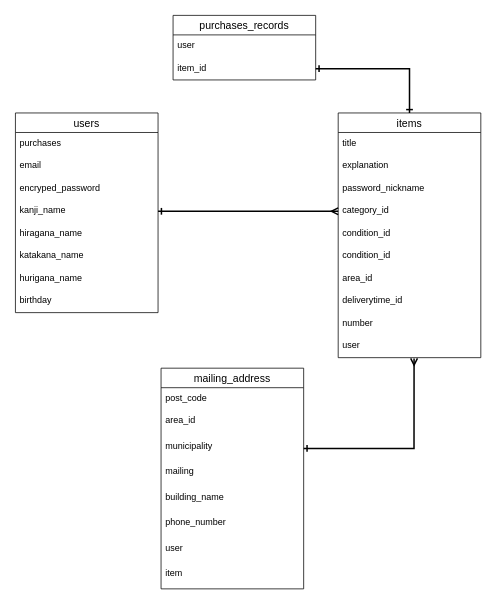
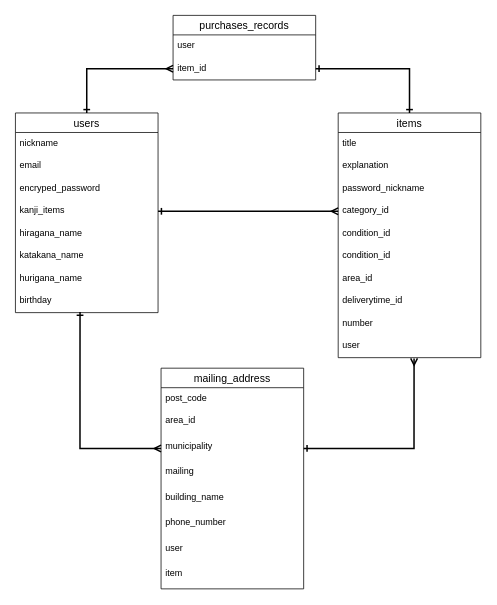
  <mxCell id="0" />
  <mxCell id="1" parent="0" />
  <mxCell id="2" value="items" style="swimlane;fontStyle=0;childLayout=stackLayout;horizontal=1;startSize=26;horizontalStack=0;resizeParent=1;resizeParentMax=0;resizeLast=0;collapsible=1;marginBottom=0;align=center;fontSize=14;" vertex="1" parent="1"><mxGeometry x="450" y="150" width="190" height="326" as="geometry" /></mxCell>
  <mxCell id="3" value="title" style="text;strokeColor=none;fillColor=none;spacingLeft=4;spacingRight=4;overflow=hidden;rotatable=0;points=[[0,0.5],[1,0.5]];portConstraint=eastwest;fontSize=12;" vertex="1" parent="2"><mxGeometry y="26" width="190" height="30" as="geometry" /></mxCell>
  <mxCell id="4" value="explanation" style="text;strokeColor=none;fillColor=none;spacingLeft=4;spacingRight=4;overflow=hidden;rotatable=0;points=[[0,0.5],[1,0.5]];portConstraint=eastwest;fontSize=12;" vertex="1" parent="2"><mxGeometry y="56" width="190" height="30" as="geometry" /></mxCell>
  <mxCell id="5" value="password_nickname" style="text;strokeColor=none;fillColor=none;spacingLeft=4;spacingRight=4;overflow=hidden;rotatable=0;points=[[0,0.5],[1,0.5]];portConstraint=eastwest;fontSize=12;" vertex="1" parent="2"><mxGeometry y="86" width="190" height="30" as="geometry" /></mxCell>
  <mxCell id="6" value="category_id" style="text;strokeColor=none;fillColor=none;spacingLeft=4;spacingRight=4;overflow=hidden;rotatable=0;points=[[0,0.5],[1,0.5]];portConstraint=eastwest;fontSize=12;" vertex="1" parent="2"><mxGeometry y="116" width="190" height="30" as="geometry" /></mxCell>
  <mxCell id="7" value="condition_id" style="text;strokeColor=none;fillColor=none;spacingLeft=4;spacingRight=4;overflow=hidden;rotatable=0;points=[[0,0.5],[1,0.5]];portConstraint=eastwest;fontSize=12;" vertex="1" parent="2"><mxGeometry y="146" width="190" height="30" as="geometry" /></mxCell>
  <mxCell id="8" value="condition_id" style="text;strokeColor=none;fillColor=none;spacingLeft=4;spacingRight=4;overflow=hidden;rotatable=0;points=[[0,0.5],[1,0.5]];portConstraint=eastwest;fontSize=12;" vertex="1" parent="2"><mxGeometry y="176" width="190" height="30" as="geometry" /></mxCell>
  <mxCell id="9" value="area_id" style="text;strokeColor=none;fillColor=none;spacingLeft=4;spacingRight=4;overflow=hidden;rotatable=0;points=[[0,0.5],[1,0.5]];portConstraint=eastwest;fontSize=12;" vertex="1" parent="2"><mxGeometry y="206" width="190" height="30" as="geometry" /></mxCell>
  <mxCell id="10" value="deliverytime_id" style="text;strokeColor=none;fillColor=none;spacingLeft=4;spacingRight=4;overflow=hidden;rotatable=0;points=[[0,0.5],[1,0.5]];portConstraint=eastwest;fontSize=12;" vertex="1" parent="2"><mxGeometry y="236" width="190" height="30" as="geometry" /></mxCell>
  <mxCell id="11" value="number" style="text;strokeColor=none;fillColor=none;spacingLeft=4;spacingRight=4;overflow=hidden;rotatable=0;points=[[0,0.5],[1,0.5]];portConstraint=eastwest;fontSize=12;" vertex="1" parent="2"><mxGeometry y="266" width="190" height="30" as="geometry" /></mxCell>
  <mxCell id="12" value="user" style="text;strokeColor=none;fillColor=none;spacingLeft=4;spacingRight=4;overflow=hidden;rotatable=0;points=[[0,0.5],[1,0.5]];portConstraint=eastwest;fontSize=12;" vertex="1" parent="2"><mxGeometry y="296" width="190" height="30" as="geometry" /></mxCell>
  <mxCell id="13" value="mailing_address" style="swimlane;fontStyle=0;childLayout=stackLayout;horizontal=1;startSize=26;horizontalStack=0;resizeParent=1;resizeParentMax=0;resizeLast=0;collapsible=1;marginBottom=0;align=center;fontSize=14;direction=east;" vertex="1" parent="1"><mxGeometry x="214" y="490" width="190" height="294" as="geometry" /></mxCell>
  <mxCell id="14" value="post_code" style="text;strokeColor=none;fillColor=none;spacingLeft=4;spacingRight=4;overflow=hidden;rotatable=0;points=[[0,0.5],[1,0.5]];portConstraint=eastwest;fontSize=12;" vertex="1" parent="13"><mxGeometry y="26" width="190" height="30" as="geometry" /></mxCell>
  <mxCell id="15" value="area_id" style="text;strokeColor=none;fillColor=none;spacingLeft=4;spacingRight=4;overflow=hidden;rotatable=0;points=[[0,0.5],[1,0.5]];portConstraint=eastwest;fontSize=12;" vertex="1" parent="13"><mxGeometry y="56" width="190" height="34" as="geometry" /></mxCell>
  <mxCell id="16" value="municipality" style="text;strokeColor=none;fillColor=none;spacingLeft=4;spacingRight=4;overflow=hidden;rotatable=0;points=[[0,0.5],[1,0.5]];portConstraint=eastwest;fontSize=12;" vertex="1" parent="13"><mxGeometry y="90" width="190" height="34" as="geometry" /></mxCell>
  <mxCell id="17" value="mailing" style="text;strokeColor=none;fillColor=none;spacingLeft=4;spacingRight=4;overflow=hidden;rotatable=0;points=[[0,0.5],[1,0.5]];portConstraint=eastwest;fontSize=12;" vertex="1" parent="13"><mxGeometry y="124" width="190" height="34" as="geometry" /></mxCell>
  <mxCell id="18" value="building_name" style="text;strokeColor=none;fillColor=none;spacingLeft=4;spacingRight=4;overflow=hidden;rotatable=0;points=[[0,0.5],[1,0.5]];portConstraint=eastwest;fontSize=12;" vertex="1" parent="13"><mxGeometry y="158" width="190" height="34" as="geometry" /></mxCell>
  <mxCell id="19" value="phone_number" style="text;strokeColor=none;fillColor=none;spacingLeft=4;spacingRight=4;overflow=hidden;rotatable=0;points=[[0,0.5],[1,0.5]];portConstraint=eastwest;fontSize=12;" vertex="1" parent="13"><mxGeometry y="192" width="190" height="34" as="geometry" /></mxCell>
  <mxCell id="20" value="user" style="text;strokeColor=none;fillColor=none;spacingLeft=4;spacingRight=4;overflow=hidden;rotatable=0;points=[[0,0.5],[1,0.5]];portConstraint=eastwest;fontSize=12;" vertex="1" parent="13"><mxGeometry y="226" width="190" height="34" as="geometry" /></mxCell>
  <mxCell id="21" value="item" style="text;strokeColor=none;fillColor=none;spacingLeft=4;spacingRight=4;overflow=hidden;rotatable=0;points=[[0,0.5],[1,0.5]];portConstraint=eastwest;fontSize=12;" vertex="1" parent="13"><mxGeometry y="260" width="190" height="34" as="geometry" /></mxCell>
  <mxCell id="22" style="edgeStyle=none;html=1;strokeColor=default;startArrow=ERone;startFill=0;endArrow=ERmany;endFill=0;entryX=0;entryY=0.5;entryDx=0;entryDy=0;exitX=1;exitY=0.5;exitDx=0;exitDy=0;strokeWidth=2;" edge="1" parent="1" source="27" target="6"><mxGeometry relative="1" as="geometry"><mxPoint x="230" y="296.73" as="sourcePoint" /><mxPoint x="450" y="310" as="targetPoint" /></mxGeometry></mxCell>
  <mxCell id="23" value="users" style="swimlane;fontStyle=0;childLayout=stackLayout;horizontal=1;startSize=26;horizontalStack=0;resizeParent=1;resizeParentMax=0;resizeLast=0;collapsible=1;marginBottom=0;align=center;fontSize=14;" vertex="1" parent="1"><mxGeometry x="20" y="150" width="190" height="266" as="geometry" /></mxCell>
- <mxCell id="24" value="purchases" style="text;strokeColor=none;fillColor=none;spacingLeft=4;spacingRight=4;overflow=hidden;rotatable=0;points=[[0,0.5],[1,0.5]];portConstraint=eastwest;fontSize=12;" vertex="1" parent="23"><mxGeometry y="26" width="190" height="30" as="geometry" /></mxCell>
+ <mxCell id="24" value="nickname" style="text;strokeColor=none;fillColor=none;spacingLeft=4;spacingRight=4;overflow=hidden;rotatable=0;points=[[0,0.5],[1,0.5]];portConstraint=eastwest;fontSize=12;" vertex="1" parent="23"><mxGeometry y="26" width="190" height="30" as="geometry" /></mxCell>
  <mxCell id="25" value="email" style="text;strokeColor=none;fillColor=none;spacingLeft=4;spacingRight=4;overflow=hidden;rotatable=0;points=[[0,0.5],[1,0.5]];portConstraint=eastwest;fontSize=12;" vertex="1" parent="23"><mxGeometry y="56" width="190" height="30" as="geometry" /></mxCell>
  <mxCell id="26" value="encryped_password" style="text;strokeColor=none;fillColor=none;spacingLeft=4;spacingRight=4;overflow=hidden;rotatable=0;points=[[0,0.5],[1,0.5]];portConstraint=eastwest;fontSize=12;" vertex="1" parent="23"><mxGeometry y="86" width="190" height="30" as="geometry" /></mxCell>
- <mxCell id="27" value="kanji_name" style="text;strokeColor=none;fillColor=none;spacingLeft=4;spacingRight=4;overflow=hidden;rotatable=0;points=[[0,0.5],[1,0.5]];portConstraint=eastwest;fontSize=12;" vertex="1" parent="23"><mxGeometry y="116" width="190" height="30" as="geometry" /></mxCell>
+ <mxCell id="27" value="kanji_items" style="text;strokeColor=none;fillColor=none;spacingLeft=4;spacingRight=4;overflow=hidden;rotatable=0;points=[[0,0.5],[1,0.5]];portConstraint=eastwest;fontSize=12;" vertex="1" parent="23"><mxGeometry y="116" width="190" height="30" as="geometry" /></mxCell>
  <mxCell id="28" value="hiragana_name" style="text;strokeColor=none;fillColor=none;spacingLeft=4;spacingRight=4;overflow=hidden;rotatable=0;points=[[0,0.5],[1,0.5]];portConstraint=eastwest;fontSize=12;" vertex="1" parent="23"><mxGeometry y="146" width="190" height="30" as="geometry" /></mxCell>
  <mxCell id="29" value="katakana_name" style="text;strokeColor=none;fillColor=none;spacingLeft=4;spacingRight=4;overflow=hidden;rotatable=0;points=[[0,0.5],[1,0.5]];portConstraint=eastwest;fontSize=12;" vertex="1" parent="23"><mxGeometry y="176" width="190" height="30" as="geometry" /></mxCell>
  <mxCell id="30" value="hurigana_name" style="text;strokeColor=none;fillColor=none;spacingLeft=4;spacingRight=4;overflow=hidden;rotatable=0;points=[[0,0.5],[1,0.5]];portConstraint=eastwest;fontSize=12;" vertex="1" parent="23"><mxGeometry y="206" width="190" height="30" as="geometry" /></mxCell>
  <mxCell id="31" value="birthday" style="text;strokeColor=none;fillColor=none;spacingLeft=4;spacingRight=4;overflow=hidden;rotatable=0;points=[[0,0.5],[1,0.5]];portConstraint=eastwest;fontSize=12;" vertex="1" parent="23"><mxGeometry y="236" width="190" height="30" as="geometry" /></mxCell>
+ <mxCell id="32" style="edgeStyle=none;html=1;exitX=0;exitY=0.5;exitDx=0;exitDy=0;entryX=0.453;entryY=0.967;entryDx=0;entryDy=0;entryPerimeter=0;startArrow=ERmany;startFill=0;endArrow=ERone;endFill=0;strokeColor=default;rounded=0;strokeWidth=2;" edge="1" parent="1" source="16" target="31"><mxGeometry relative="1" as="geometry"><Array as="points"><mxPoint x="106" y="597" /><mxPoint x="106" y="520" /></Array></mxGeometry></mxCell>
  <mxCell id="33" style="edgeStyle=none;html=1;exitX=0.532;exitY=1.033;exitDx=0;exitDy=0;entryX=1;entryY=0.5;entryDx=0;entryDy=0;startArrow=ERmany;startFill=0;endArrow=ERone;endFill=0;strokeColor=default;rounded=0;strokeWidth=2;exitPerimeter=0;" edge="1" parent="1" source="12" target="16"><mxGeometry relative="1" as="geometry"><mxPoint x="558" y="651.99" as="sourcePoint" /><mxPoint x="450.07" y="410" as="targetPoint" /><Array as="points"><mxPoint x="551" y="597" /></Array></mxGeometry></mxCell>
  <mxCell id="34" value="purchases_records" style="swimlane;fontStyle=0;childLayout=stackLayout;horizontal=1;startSize=26;horizontalStack=0;resizeParent=1;resizeParentMax=0;resizeLast=0;collapsible=1;marginBottom=0;align=center;fontSize=14;" vertex="1" parent="1"><mxGeometry x="230" y="20" width="190" height="86" as="geometry" /></mxCell>
  <mxCell id="35" value="user" style="text;strokeColor=none;fillColor=none;spacingLeft=4;spacingRight=4;overflow=hidden;rotatable=0;points=[[0,0.5],[1,0.5]];portConstraint=eastwest;fontSize=12;" vertex="1" parent="34"><mxGeometry y="26" width="190" height="30" as="geometry" /></mxCell>
  <mxCell id="36" value="item_id" style="text;strokeColor=none;fillColor=none;spacingLeft=4;spacingRight=4;overflow=hidden;rotatable=0;points=[[0,0.5],[1,0.5]];portConstraint=eastwest;fontSize=12;" vertex="1" parent="34"><mxGeometry y="56" width="190" height="30" as="geometry" /></mxCell>
+ <mxCell id="37" style="edgeStyle=none;rounded=0;html=1;exitX=0;exitY=0.5;exitDx=0;exitDy=0;entryX=0.5;entryY=0;entryDx=0;entryDy=0;startArrow=ERmany;startFill=0;endArrow=ERone;endFill=0;strokeColor=default;strokeWidth=2;" edge="1" parent="1" source="36" target="23"><mxGeometry relative="1" as="geometry"><Array as="points"><mxPoint x="115" y="91" /></Array></mxGeometry></mxCell>
  <mxCell id="38" style="edgeStyle=none;rounded=0;html=1;exitX=1;exitY=0.5;exitDx=0;exitDy=0;entryX=0.5;entryY=0;entryDx=0;entryDy=0;startArrow=ERone;startFill=0;endArrow=ERone;endFill=0;strokeColor=default;strokeWidth=2;" edge="1" parent="1" source="36" target="2"><mxGeometry relative="1" as="geometry"><Array as="points"><mxPoint x="545" y="91" /></Array></mxGeometry></mxCell>
